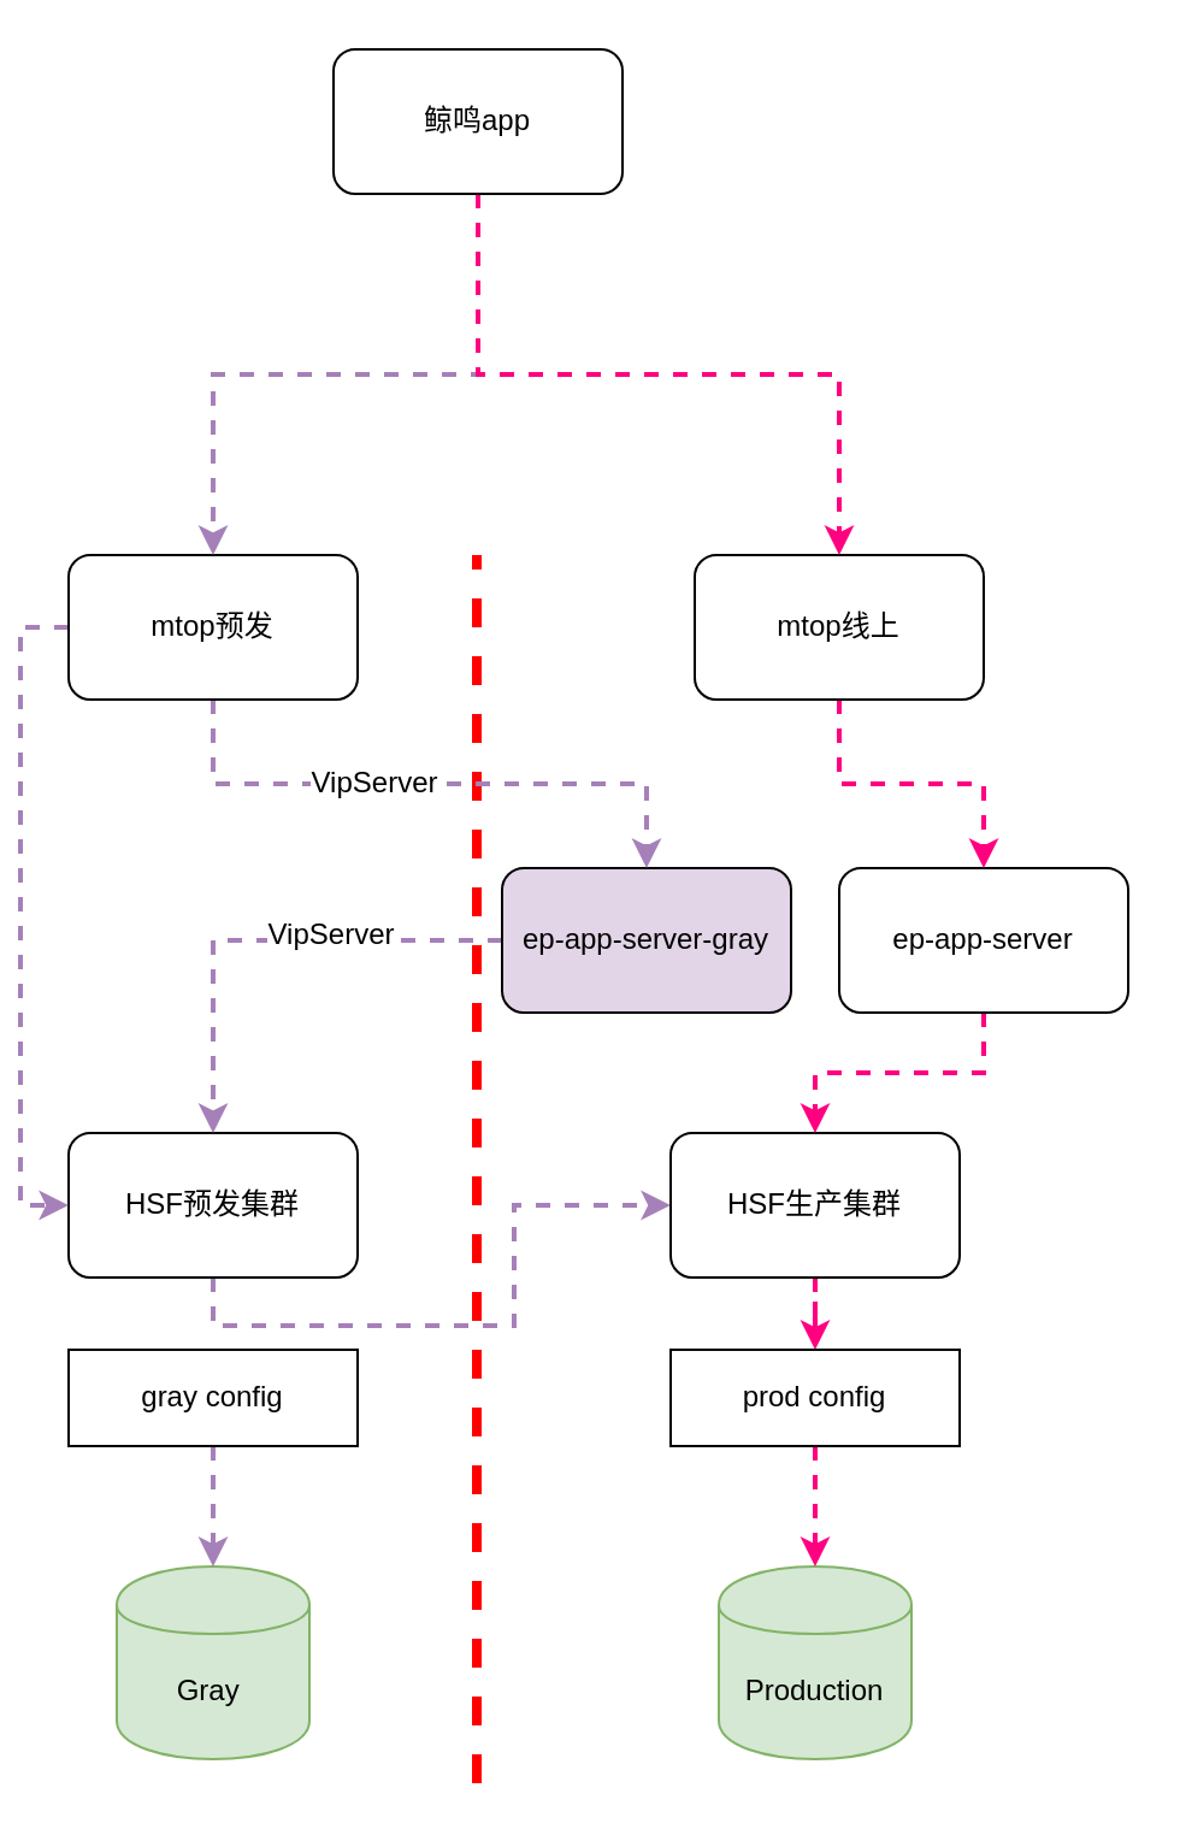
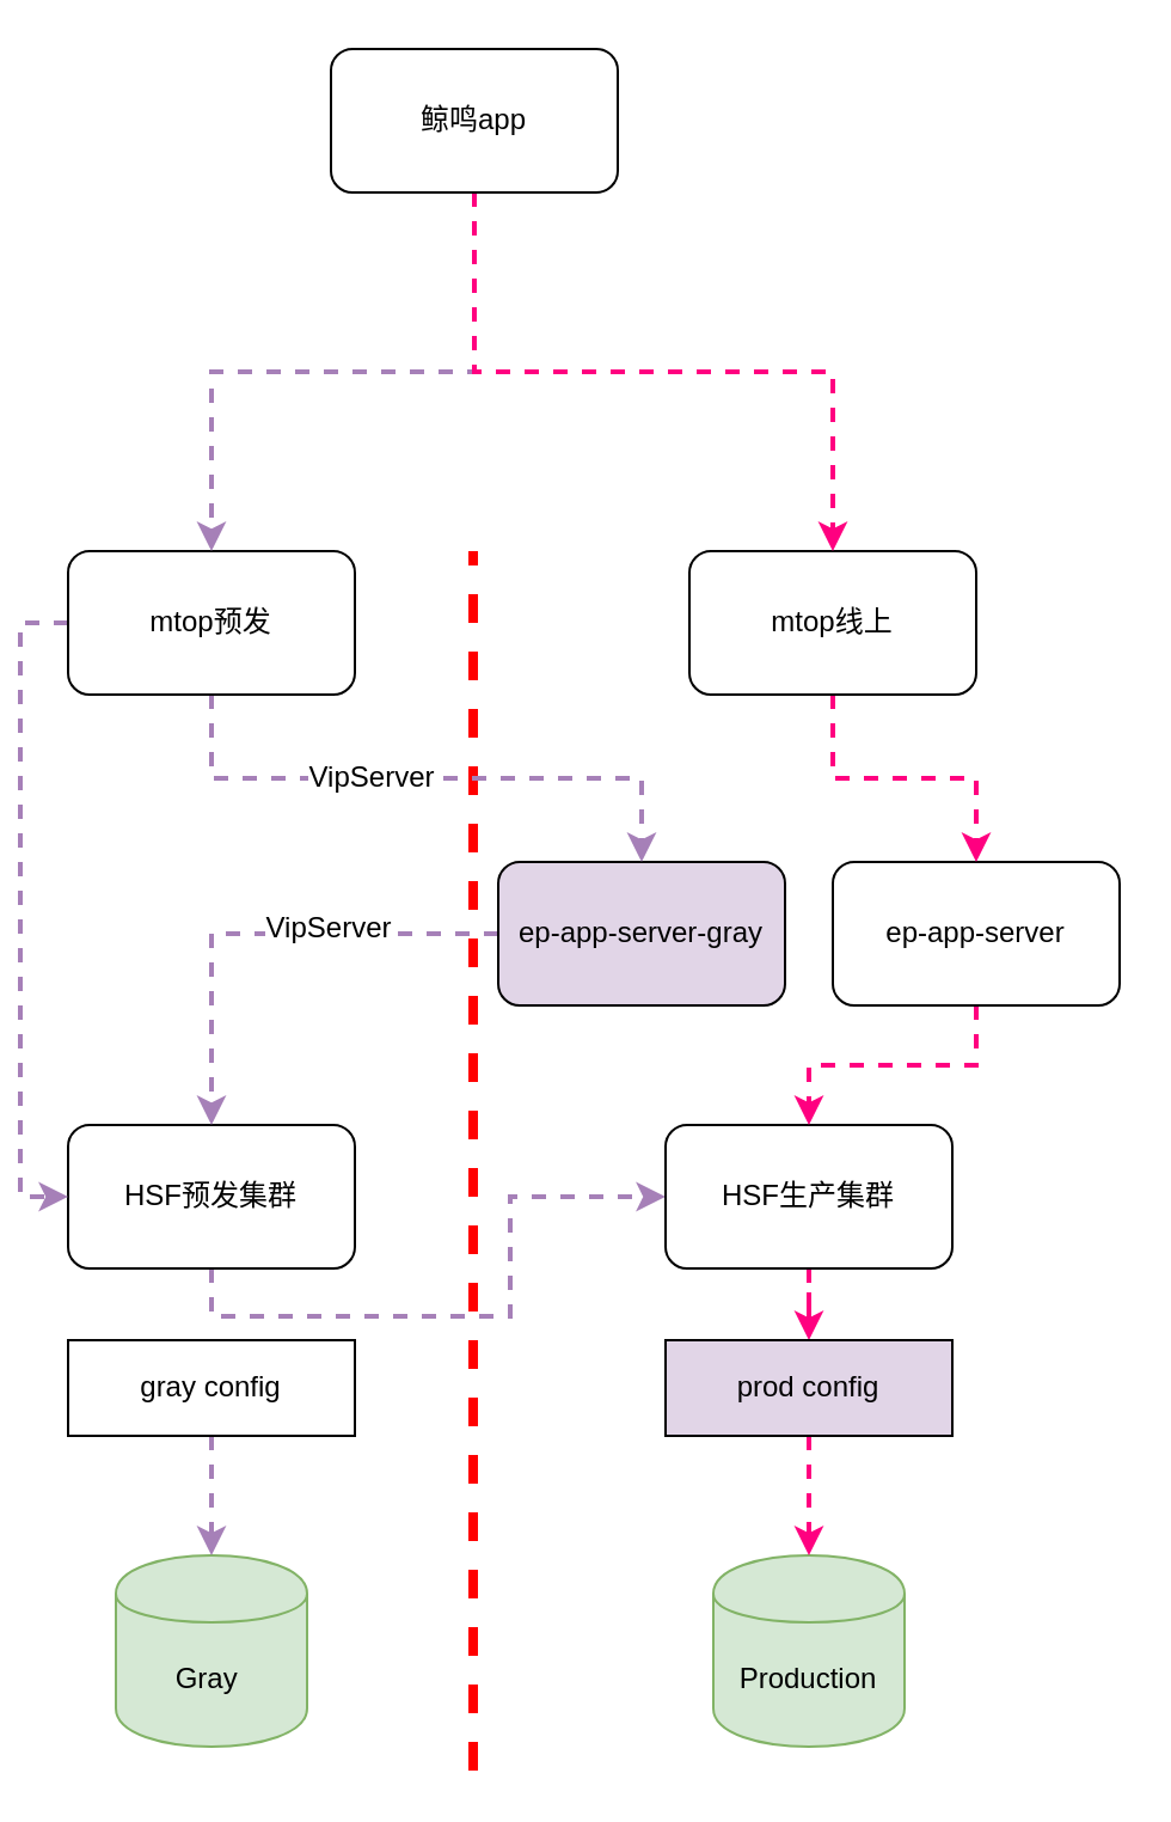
  <mxCell id="0" />
  <mxCell id="1" parent="0" />
  <mxCell id="2" value="Gray&amp;nbsp;" style="shape=cylinder;whiteSpace=wrap;html=1;boundedLbl=1;backgroundOutline=1;fillColor=#d5e8d4;strokeColor=#82b366;" vertex="1" parent="1"><mxGeometry x="40" y="650" width="80" height="80" as="geometry" /></mxCell>
  <mxCell id="3" value="Production" style="shape=cylinder;whiteSpace=wrap;html=1;boundedLbl=1;backgroundOutline=1;fillColor=#d5e8d4;strokeColor=#82b366;" vertex="1" parent="1"><mxGeometry x="290" y="650" width="80" height="80" as="geometry" /></mxCell>
  <mxCell id="4" style="edgeStyle=orthogonalEdgeStyle;rounded=0;orthogonalLoop=1;jettySize=auto;html=1;exitX=0.5;exitY=1;exitDx=0;exitDy=0;dashed=1;strokeColor=#A680B8;strokeWidth=2;" edge="1" parent="1" source="5" target="7"><mxGeometry relative="1" as="geometry" /></mxCell>
  <mxCell id="5" value="HSF预发集群" style="rounded=1;whiteSpace=wrap;html=1;" vertex="1" parent="1"><mxGeometry x="20" y="470" width="120" height="60" as="geometry" /></mxCell>
  <mxCell id="6" style="edgeStyle=orthogonalEdgeStyle;rounded=0;orthogonalLoop=1;jettySize=auto;html=1;exitX=0.5;exitY=1;exitDx=0;exitDy=0;dashed=1;strokeColor=#FF0080;strokeWidth=2;" edge="1" parent="1" source="7" target="16"><mxGeometry relative="1" as="geometry" /></mxCell>
  <mxCell id="7" value="HSF生产集群" style="rounded=1;whiteSpace=wrap;html=1;" vertex="1" parent="1"><mxGeometry x="270" y="470" width="120" height="60" as="geometry" /></mxCell>
  <mxCell id="8" style="edgeStyle=orthogonalEdgeStyle;rounded=0;orthogonalLoop=1;jettySize=auto;html=1;exitX=0;exitY=0.5;exitDx=0;exitDy=0;entryX=0.5;entryY=0;entryDx=0;entryDy=0;dashed=1;strokeColor=#A680B8;strokeWidth=2;" edge="1" parent="1" source="10" target="5"><mxGeometry relative="1" as="geometry" /></mxCell>
  <mxCell id="9" value="VipServer" style="text;html=1;align=center;verticalAlign=middle;resizable=0;points=[];labelBackgroundColor=#ffffff;" vertex="1" connectable="0" parent="8"><mxGeometry x="-0.28" y="-3" relative="1" as="geometry"><mxPoint as="offset" /></mxGeometry></mxCell>
  <mxCell id="10" value="ep-app-server-gray" style="rounded=1;whiteSpace=wrap;html=1;fillColor=#e1d5e7;" vertex="1" parent="1"><mxGeometry x="200" y="360" width="120" height="60" as="geometry" /></mxCell>
  <mxCell id="11" style="edgeStyle=orthogonalEdgeStyle;rounded=0;orthogonalLoop=1;jettySize=auto;html=1;exitX=0.5;exitY=1;exitDx=0;exitDy=0;dashed=1;strokeColor=#FF0080;strokeWidth=2;" edge="1" parent="1" source="12" target="7"><mxGeometry relative="1" as="geometry" /></mxCell>
  <mxCell id="12" value="ep-app-server" style="rounded=1;whiteSpace=wrap;html=1;" vertex="1" parent="1"><mxGeometry x="340" y="360" width="120" height="60" as="geometry" /></mxCell>
  <mxCell id="13" style="edgeStyle=orthogonalEdgeStyle;rounded=0;orthogonalLoop=1;jettySize=auto;html=1;exitX=0.5;exitY=1;exitDx=0;exitDy=0;entryX=0.5;entryY=0;entryDx=0;entryDy=0;dashed=1;strokeColor=#A680B8;strokeWidth=2;" edge="1" parent="1" source="14" target="2"><mxGeometry relative="1" as="geometry" /></mxCell>
  <mxCell id="14" value="gray config" style="rounded=0;whiteSpace=wrap;html=1;" vertex="1" parent="1"><mxGeometry x="20" y="560" width="120" height="40" as="geometry" /></mxCell>
  <mxCell id="15" style="edgeStyle=orthogonalEdgeStyle;rounded=0;orthogonalLoop=1;jettySize=auto;html=1;exitX=0.5;exitY=1;exitDx=0;exitDy=0;entryX=0.5;entryY=0;entryDx=0;entryDy=0;dashed=1;strokeColor=#FF0080;strokeWidth=2;" edge="1" parent="1" source="16" target="3"><mxGeometry relative="1" as="geometry" /></mxCell>
- <mxCell id="16" value="prod config" style="rounded=0;whiteSpace=wrap;html=1;" vertex="1" parent="1"><mxGeometry x="270" y="560" width="120" height="40" as="geometry" /></mxCell>
+ <mxCell id="16" value="prod config" style="rounded=0;whiteSpace=wrap;html=1;fillColor=#e1d5e7;" vertex="1" parent="1"><mxGeometry x="270" y="560" width="120" height="40" as="geometry" /></mxCell>
  <mxCell id="17" value="" style="endArrow=none;dashed=1;html=1;strokeColor=#FF0000;strokeWidth=4;" edge="1" parent="1"><mxGeometry width="50" height="50" relative="1" as="geometry"><mxPoint x="189.5" y="740" as="sourcePoint" /><mxPoint x="189.5" y="230" as="targetPoint" /></mxGeometry></mxCell>
  <mxCell id="18" style="edgeStyle=orthogonalEdgeStyle;rounded=0;orthogonalLoop=1;jettySize=auto;html=1;exitX=0.5;exitY=1;exitDx=0;exitDy=0;dashed=1;strokeColor=#A680B8;strokeWidth=2;" edge="1" parent="1" source="21" target="10"><mxGeometry relative="1" as="geometry" /></mxCell>
  <mxCell id="19" value="VipServer" style="text;html=1;align=center;verticalAlign=middle;resizable=0;points=[];labelBackgroundColor=#ffffff;" vertex="1" connectable="0" parent="18"><mxGeometry x="-0.192" y="1" relative="1" as="geometry"><mxPoint as="offset" /></mxGeometry></mxCell>
  <mxCell id="20" style="edgeStyle=orthogonalEdgeStyle;rounded=0;orthogonalLoop=1;jettySize=auto;html=1;exitX=0;exitY=0.5;exitDx=0;exitDy=0;entryX=0;entryY=0.5;entryDx=0;entryDy=0;dashed=1;strokeColor=#A680B8;strokeWidth=2;" edge="1" parent="1" source="21" target="5"><mxGeometry relative="1" as="geometry" /></mxCell>
  <mxCell id="21" value="mtop预发" style="rounded=1;whiteSpace=wrap;html=1;" vertex="1" parent="1"><mxGeometry x="20" y="230" width="120" height="60" as="geometry" /></mxCell>
  <mxCell id="22" style="edgeStyle=orthogonalEdgeStyle;rounded=0;orthogonalLoop=1;jettySize=auto;html=1;exitX=0.5;exitY=1;exitDx=0;exitDy=0;entryX=0.5;entryY=0;entryDx=0;entryDy=0;dashed=1;strokeColor=#FF0080;strokeWidth=2;" edge="1" parent="1" source="23" target="12"><mxGeometry relative="1" as="geometry" /></mxCell>
  <mxCell id="23" value="mtop线上" style="rounded=1;whiteSpace=wrap;html=1;" vertex="1" parent="1"><mxGeometry x="280" y="230" width="120" height="60" as="geometry" /></mxCell>
  <mxCell id="24" style="edgeStyle=orthogonalEdgeStyle;rounded=0;orthogonalLoop=1;jettySize=auto;html=1;strokeColor=#A680B8;strokeWidth=2;dashed=1;" edge="1" parent="1" source="26" target="21"><mxGeometry relative="1" as="geometry" /></mxCell>
  <mxCell id="25" style="edgeStyle=orthogonalEdgeStyle;rounded=0;orthogonalLoop=1;jettySize=auto;html=1;exitX=0.5;exitY=1;exitDx=0;exitDy=0;dashed=1;strokeColor=#FF0080;strokeWidth=2;" edge="1" parent="1" source="26" target="23"><mxGeometry relative="1" as="geometry" /></mxCell>
  <mxCell id="26" value="鲸鸣app" style="rounded=1;whiteSpace=wrap;html=1;" vertex="1" parent="1"><mxGeometry x="130" y="20" width="120" height="60" as="geometry" /></mxCell>
